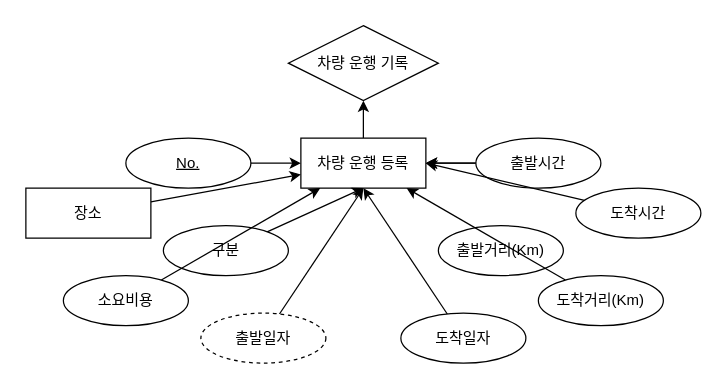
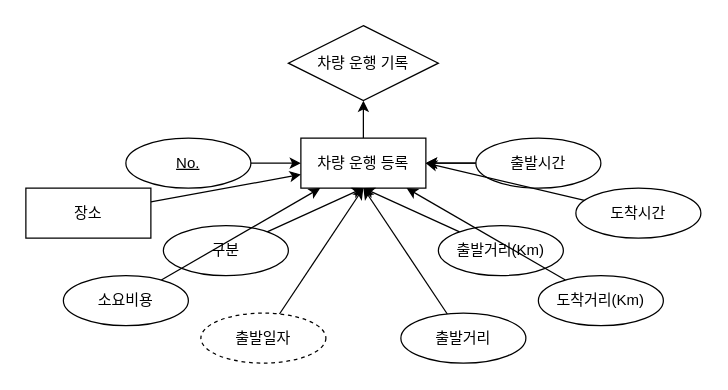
  <mxCell id="0" />
  <mxCell id="1" parent="0" />
  <mxCell id="2" value="차량 운행 기록" style="shape=rhombus;perimeter=rhombusPerimeter;whiteSpace=wrap;html=1;align=center;" vertex="1" parent="1"><mxGeometry x="230" y="20" width="120" height="60" as="geometry" /></mxCell>
  <mxCell id="3" style="edgeStyle=orthogonalEdgeStyle;rounded=0;orthogonalLoop=1;jettySize=auto;html=1;entryX=0.5;entryY=1;entryDx=0;entryDy=0;" edge="1" parent="1" source="4" target="2"><mxGeometry relative="1" as="geometry" /></mxCell>
  <mxCell id="4" value="차량 운행 등록" style="whiteSpace=wrap;html=1;align=center;" vertex="1" parent="1"><mxGeometry x="240" y="110" width="100" height="40" as="geometry" /></mxCell>
  <mxCell id="5" style="rounded=0;orthogonalLoop=1;jettySize=auto;html=1;" edge="1" parent="1" source="6" target="4"><mxGeometry relative="1" as="geometry" /></mxCell>
  <mxCell id="6" value="No." style="ellipse;whiteSpace=wrap;html=1;align=center;fontStyle=4;" vertex="1" parent="1"><mxGeometry x="100" y="110" width="100" height="40" as="geometry" /></mxCell>
  <mxCell id="7" style="rounded=0;orthogonalLoop=1;jettySize=auto;html=1;entryX=0.5;entryY=1;entryDx=0;entryDy=0;" edge="1" parent="1" source="8" target="4"><mxGeometry relative="1" as="geometry" /></mxCell>
  <mxCell id="8" value="구분" style="ellipse;whiteSpace=wrap;html=1;align=center;" vertex="1" parent="1"><mxGeometry x="130" y="180" width="100" height="40" as="geometry" /></mxCell>
  <mxCell id="9" style="rounded=0;orthogonalLoop=1;jettySize=auto;html=1;entryX=0.5;entryY=1;entryDx=0;entryDy=0;" edge="1" parent="1" source="10" target="4"><mxGeometry relative="1" as="geometry" /></mxCell>
  <mxCell id="10" value="출발일자" style="ellipse;whiteSpace=wrap;html=1;align=center;dashed=1;" vertex="1" parent="1"><mxGeometry x="160" y="250" width="100" height="40" as="geometry" /></mxCell>
  <mxCell id="11" style="rounded=0;orthogonalLoop=1;jettySize=auto;html=1;" edge="1" parent="1" source="13" target="4"><mxGeometry relative="1" as="geometry" /></mxCell>
  <mxCell id="12" style="rounded=0;orthogonalLoop=1;jettySize=auto;html=1;entryX=1;entryY=0.5;entryDx=0;entryDy=0;" edge="1" parent="1" source="13" target="4"><mxGeometry relative="1" as="geometry" /></mxCell>
  <mxCell id="13" value="출발시간" style="ellipse;whiteSpace=wrap;html=1;align=center;" vertex="1" parent="1"><mxGeometry x="380" y="110" width="100" height="40" as="geometry" /></mxCell>
+ <mxCell id="14" style="rounded=0;orthogonalLoop=1;jettySize=auto;html=1;entryX=0.5;entryY=1;entryDx=0;entryDy=0;" edge="1" parent="1" source="15" target="4"><mxGeometry relative="1" as="geometry" /></mxCell>
  <mxCell id="15" value="출발거리(Km)" style="ellipse;whiteSpace=wrap;html=1;align=center;" vertex="1" parent="1"><mxGeometry x="350" y="180" width="100" height="40" as="geometry" /></mxCell>
  <mxCell id="16" style="rounded=0;orthogonalLoop=1;jettySize=auto;html=1;entryX=0.5;entryY=1;entryDx=0;entryDy=0;" edge="1" parent="1" source="17" target="4"><mxGeometry relative="1" as="geometry" /></mxCell>
- <mxCell id="17" value="도착일자" style="ellipse;whiteSpace=wrap;html=1;align=center;" vertex="1" parent="1"><mxGeometry x="320" y="250" width="100" height="40" as="geometry" /></mxCell>
+ <mxCell id="17" value="출발거리" style="ellipse;whiteSpace=wrap;html=1;align=center;" vertex="1" parent="1"><mxGeometry x="320" y="250" width="100" height="40" as="geometry" /></mxCell>
  <mxCell id="18" style="rounded=0;orthogonalLoop=1;jettySize=auto;html=1;entryX=1;entryY=0.5;entryDx=0;entryDy=0;" edge="1" parent="1" source="19" target="4"><mxGeometry relative="1" as="geometry" /></mxCell>
  <mxCell id="19" value="도착시간" style="ellipse;whiteSpace=wrap;html=1;align=center;" vertex="1" parent="1"><mxGeometry x="460" y="150" width="100" height="40" as="geometry" /></mxCell>
  <mxCell id="20" style="rounded=0;orthogonalLoop=1;jettySize=auto;html=1;" edge="1" parent="1" source="21" target="4"><mxGeometry relative="1" as="geometry" /></mxCell>
  <mxCell id="21" value="도착거리(Km)" style="ellipse;whiteSpace=wrap;html=1;align=center;" vertex="1" parent="1"><mxGeometry x="430" y="220" width="100" height="40" as="geometry" /></mxCell>
  <mxCell id="22" style="rounded=0;orthogonalLoop=1;jettySize=auto;html=1;" edge="1" parent="1" source="23" target="4"><mxGeometry relative="1" as="geometry" /></mxCell>
  <mxCell id="23" value="장소" style="whiteSpace=wrap;html=1;align=center;rounded=0;" vertex="1" parent="1"><mxGeometry x="20" y="150" width="100" height="40" as="geometry" /></mxCell>
  <mxCell id="24" style="rounded=0;orthogonalLoop=1;jettySize=auto;html=1;" edge="1" parent="1" source="25" target="4"><mxGeometry relative="1" as="geometry" /></mxCell>
  <mxCell id="25" value="소요비용" style="ellipse;whiteSpace=wrap;html=1;align=center;" vertex="1" parent="1"><mxGeometry x="50" y="220" width="100" height="40" as="geometry" /></mxCell>
